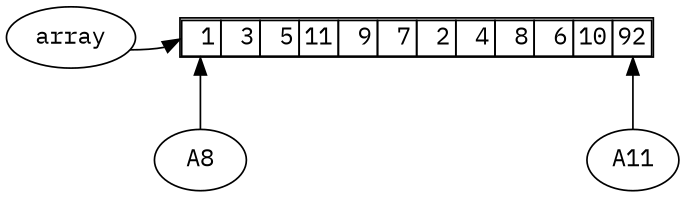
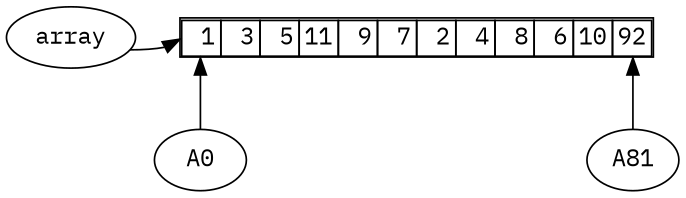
  digraph {
    fontname="IBM Plex Mono"
    splines=false
    node [fontname="IBM Plex Mono"]
    edge [fontname="IBM Plex Mono" headport=A0]
    n1 [label=<<table border="1" cellborder="1" cellspacing="0">                     <tr>                         <td port="A0"> 1</td>                         <td port="A1"> 3</td>                         <td port="A2"> 5</td>                         <td port="A3">11</td>                         <td port="A4"> 9</td>                         <td port="A5"> 7</td>                         <td port="A6"> 2</td>                         <td port="A7"> 4</td>                         <td port="A8"> 8</td>                         <td port="A9"> 6</td>                         <td port="A10">10</td>                         <td port="A11">92</td>                     </tr>                 </table>> shape=none]
    array
-   A0 [label=A8]
-   A11
+   A0
+   A11 [label=A81]
    subgraph sub_1 {
      rank=min
      n1
      array
    }
    subgraph sub_2 {
      rank=max
      A0
      A11
    }
    array -> n1
    A0 -> n1
    A11 -> n1 [headport=A11]
  }
